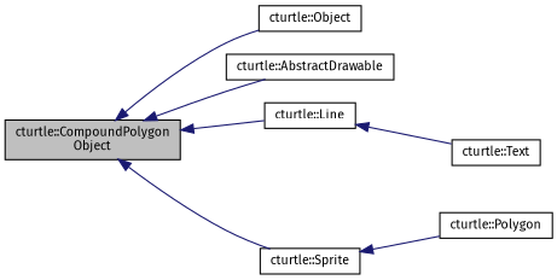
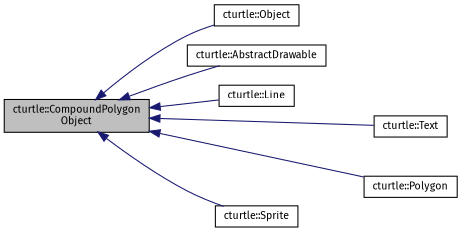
  digraph {
    fontname="Fira Sans"
    rankdir=LR
    node [color=black fillcolor=white fontname="Fira Sans" fontsize=10 shape=record style=filled]
    edge [color=midnightblue dir=back fontname="Fira Sans" fontsize=10 labelfontname=Helvetica labelfontsize=10 style=solid]
    n1 [fillcolor=grey75 fontcolor=black height=0.2 label="cturtle::CompoundPolygon\lObject" width=0.4]
    n2 [height=0.2 label="cturtle::Object" width=0.4]
    n3 [height=0.2 label="cturtle::AbstractDrawable" width=0.4]
    n4 [height=0.2 label="cturtle::Line" width=0.4]
    n5 [height=0.2 label="cturtle::Polygon" width=0.4]
    n6 [height=0.2 label="cturtle::Sprite" width=0.4]
    n7 [height=0.2 label="cturtle::Text" width=0.4]
    n1 -> n2
    n1 -> n3
    n1 -> n4
-   n6 -> n5
+   n1 -> n5
    n1 -> n6
-   n4 -> n7
+   n1 -> n7
  }
